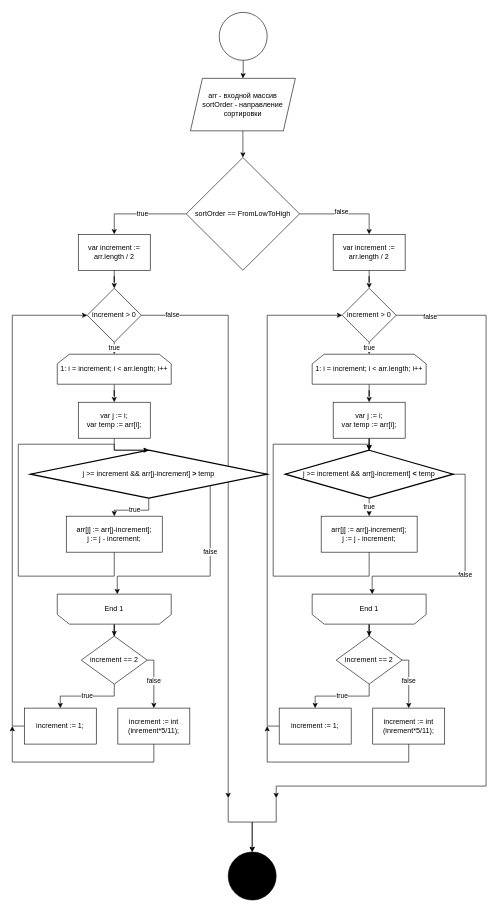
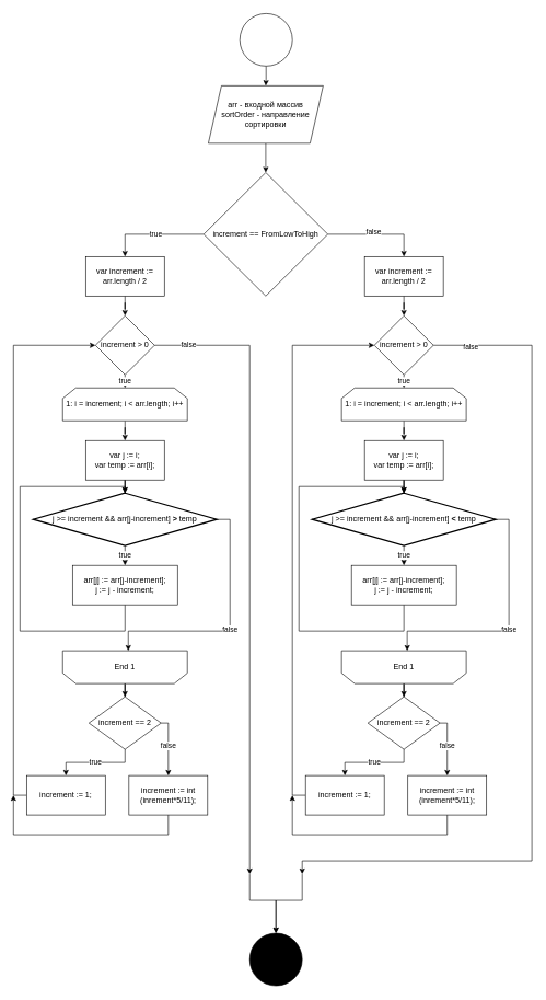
  <mxCell id="0" />
  <mxCell id="1" parent="0" />
  <mxCell id="2" style="edgeStyle=orthogonalEdgeStyle;rounded=0;orthogonalLoop=1;jettySize=auto;html=1;entryX=0.5;entryY=0;entryDx=0;entryDy=0;" parent="1" source="6" target="15" edge="1"><mxGeometry relative="1" as="geometry"><mxPoint x="180" y="357" as="targetPoint" /></mxGeometry></mxCell>
  <mxCell id="3" value="true" style="edgeLabel;html=1;align=center;verticalAlign=middle;resizable=0;points=[];" parent="2" vertex="1" connectable="0"><mxGeometry x="-0.041" y="-1" relative="1" as="geometry"><mxPoint as="offset" /></mxGeometry></mxCell>
  <mxCell id="4" style="edgeStyle=orthogonalEdgeStyle;rounded=0;orthogonalLoop=1;jettySize=auto;html=1;entryX=0.5;entryY=0;entryDx=0;entryDy=0;" parent="1" source="6" target="39" edge="1"><mxGeometry relative="1" as="geometry"><mxPoint x="640" y="357" as="targetPoint" /></mxGeometry></mxCell>
  <mxCell id="5" value="false" style="edgeLabel;html=1;align=center;verticalAlign=middle;resizable=0;points=[];" parent="4" vertex="1" connectable="0"><mxGeometry x="-0.078" y="4" relative="1" as="geometry"><mxPoint as="offset" /></mxGeometry></mxCell>
- <mxCell id="6" value="sortOrder == FromLowToHigh" style="rhombus;whiteSpace=wrap;html=1;" parent="1" vertex="1"><mxGeometry x="310" y="262" width="189" height="188" as="geometry" /></mxCell>
+ <mxCell id="6" value="increment == FromLowToHigh" style="rhombus;whiteSpace=wrap;html=1;" parent="1" vertex="1"><mxGeometry x="310" y="262" width="189" height="188" as="geometry" /></mxCell>
  <mxCell id="7" style="edgeStyle=orthogonalEdgeStyle;rounded=0;orthogonalLoop=1;jettySize=auto;html=1;entryX=0.5;entryY=0;entryDx=0;entryDy=0;" parent="1" source="8" target="10" edge="1"><mxGeometry relative="1" as="geometry" /></mxCell>
  <mxCell id="8" value="" style="ellipse;whiteSpace=wrap;html=1;aspect=fixed;" parent="1" vertex="1"><mxGeometry x="365" y="20" width="80" height="80" as="geometry" /></mxCell>
  <mxCell id="9" style="edgeStyle=orthogonalEdgeStyle;rounded=0;orthogonalLoop=1;jettySize=auto;html=1;exitX=0.5;exitY=1;exitDx=0;exitDy=0;entryX=0.5;entryY=0;entryDx=0;entryDy=0;" parent="1" source="10" target="6" edge="1"><mxGeometry relative="1" as="geometry" /></mxCell>
  <mxCell id="10" value="arr - входной массив&lt;br&gt;sortOrder - направление сортировки" style="shape=parallelogram;perimeter=parallelogramPerimeter;whiteSpace=wrap;html=1;fixedSize=1;" parent="1" vertex="1"><mxGeometry x="317" y="130" width="175" height="87.5" as="geometry" /></mxCell>
  <mxCell id="11" style="edgeStyle=orthogonalEdgeStyle;rounded=0;orthogonalLoop=1;jettySize=auto;html=1;entryX=0.5;entryY=0;entryDx=0;entryDy=0;" parent="1" target="13" edge="1"><mxGeometry relative="1" as="geometry"><mxPoint x="380" y="1330" as="sourcePoint" /><Array as="points"><mxPoint x="380" y="1370" /><mxPoint x="420" y="1370" /></Array></mxGeometry></mxCell>
  <mxCell id="12" style="edgeStyle=orthogonalEdgeStyle;rounded=0;orthogonalLoop=1;jettySize=auto;html=1;entryX=0.5;entryY=0;entryDx=0;entryDy=0;" parent="1" target="13" edge="1"><mxGeometry relative="1" as="geometry"><mxPoint x="460" y="1330" as="sourcePoint" /><Array as="points"><mxPoint x="460" y="1370" /><mxPoint x="420" y="1370" /></Array></mxGeometry></mxCell>
  <mxCell id="13" value="" style="ellipse;whiteSpace=wrap;html=1;aspect=fixed;fillColor=#000000;" parent="1" vertex="1"><mxGeometry x="380" y="1420" width="80" height="80" as="geometry" /></mxCell>
  <mxCell id="14" style="edgeStyle=orthogonalEdgeStyle;rounded=0;orthogonalLoop=1;jettySize=auto;html=1;entryX=0.5;entryY=0;entryDx=0;entryDy=0;" parent="1" source="15" target="19" edge="1"><mxGeometry relative="1" as="geometry" /></mxCell>
  <mxCell id="15" value="var increment := arr.length / 2" style="rounded=0;whiteSpace=wrap;html=1;" parent="1" vertex="1"><mxGeometry x="130" y="390" width="120" height="60" as="geometry" /></mxCell>
  <mxCell id="16" value="true" style="edgeStyle=orthogonalEdgeStyle;rounded=0;orthogonalLoop=1;jettySize=auto;html=1;exitX=0.5;exitY=1;exitDx=0;exitDy=0;entryX=0.5;entryY=0;entryDx=0;entryDy=0;" parent="1" source="19" target="21" edge="1"><mxGeometry relative="1" as="geometry" /></mxCell>
  <mxCell id="17" style="edgeStyle=orthogonalEdgeStyle;rounded=0;orthogonalLoop=1;jettySize=auto;html=1;" parent="1" source="19" edge="1"><mxGeometry relative="1" as="geometry"><mxPoint x="380" y="1330" as="targetPoint" /><Array as="points"><mxPoint x="380" y="525" /></Array></mxGeometry></mxCell>
  <mxCell id="18" value="false" style="edgeLabel;html=1;align=center;verticalAlign=middle;resizable=0;points=[];" parent="17" vertex="1" connectable="0"><mxGeometry x="-0.893" y="2" relative="1" as="geometry"><mxPoint as="offset" /></mxGeometry></mxCell>
  <mxCell id="19" value="increment &amp;gt; 0" style="rhombus;whiteSpace=wrap;html=1;" parent="1" vertex="1"><mxGeometry x="145" y="480" width="90" height="90" as="geometry" /></mxCell>
  <mxCell id="20" style="edgeStyle=orthogonalEdgeStyle;rounded=0;orthogonalLoop=1;jettySize=auto;html=1;entryX=0.5;entryY=0;entryDx=0;entryDy=0;" parent="1" source="21" target="25" edge="1"><mxGeometry relative="1" as="geometry" /></mxCell>
  <mxCell id="21" value="1: i = increment; i &amp;lt; arr.length; i++" style="shape=loopLimit;whiteSpace=wrap;html=1;" parent="1" vertex="1"><mxGeometry x="95" y="590" width="190" height="50" as="geometry" /></mxCell>
  <mxCell id="22" style="edgeStyle=orthogonalEdgeStyle;rounded=0;orthogonalLoop=1;jettySize=auto;html=1;" parent="1" source="23" target="33" edge="1"><mxGeometry relative="1" as="geometry" /></mxCell>
  <mxCell id="23" value="End 1" style="shape=loopLimit;whiteSpace=wrap;html=1;flipV=1;" parent="1" vertex="1"><mxGeometry x="95" y="990" width="190" height="50" as="geometry" /></mxCell>
  <mxCell id="24" style="edgeStyle=orthogonalEdgeStyle;rounded=0;orthogonalLoop=1;jettySize=auto;html=1;entryX=0.5;entryY=0;entryDx=0;entryDy=0;" parent="1" source="25" target="28" edge="1"><mxGeometry relative="1" as="geometry" /></mxCell>
  <mxCell id="25" value="&lt;span&gt;var j := i;&lt;/span&gt;&lt;br&gt;&lt;span&gt;var temp := arr[i];&lt;/span&gt;" style="rounded=0;whiteSpace=wrap;html=1;" parent="1" vertex="1"><mxGeometry x="130" y="670" width="120" height="60" as="geometry" /></mxCell>
  <mxCell id="26" value="true" style="edgeStyle=orthogonalEdgeStyle;rounded=0;orthogonalLoop=1;jettySize=auto;html=1;" parent="1" source="28" target="30" edge="1"><mxGeometry relative="1" as="geometry" /></mxCell>
  <mxCell id="27" value="false" style="edgeStyle=orthogonalEdgeStyle;rounded=0;orthogonalLoop=1;jettySize=auto;html=1;exitX=1;exitY=0.5;exitDx=0;exitDy=0;" parent="1" source="28" target="23" edge="1"><mxGeometry relative="1" as="geometry"><mxPoint x="330" y="950" as="targetPoint" /><Array as="points"><mxPoint x="350" y="790" /><mxPoint x="350" y="960" /><mxPoint x="195" y="960" /></Array></mxGeometry></mxCell>
- <mxCell id="28" value="j &amp;gt;= increment &amp;amp;&amp;amp; arr[j-increment] &lt;b&gt;&amp;gt;&lt;/b&gt; temp" style="rhombus;whiteSpace=wrap;html=1;strokeWidth=2;" parent="1" vertex="1"><mxGeometry x="50" y="750" width="395" height="80" as="geometry" /></mxCell>
+ <mxCell id="28" value="j &amp;gt;= increment &amp;amp;&amp;amp; arr[j-increment] &lt;b&gt;&amp;gt;&lt;/b&gt; temp" style="rhombus;whiteSpace=wrap;html=1;strokeWidth=2;" parent="1" vertex="1"><mxGeometry x="50" y="750" width="280" height="80" as="geometry" /></mxCell>
  <mxCell id="29" style="edgeStyle=orthogonalEdgeStyle;rounded=0;orthogonalLoop=1;jettySize=auto;html=1;entryX=0.5;entryY=0;entryDx=0;entryDy=0;exitX=0.5;exitY=1;exitDx=0;exitDy=0;" parent="1" source="30" target="28" edge="1"><mxGeometry relative="1" as="geometry"><mxPoint x="40" y="740" as="targetPoint" /><Array as="points"><mxPoint x="190" y="960" /><mxPoint x="30" y="960" /><mxPoint x="30" y="740" /><mxPoint x="190" y="740" /></Array></mxGeometry></mxCell>
  <mxCell id="30" value="arr[j] := arr[j-increment];&lt;br&gt;j := j - increment;" style="rounded=0;whiteSpace=wrap;html=1;" parent="1" vertex="1"><mxGeometry x="110" y="860" width="160" height="60" as="geometry" /></mxCell>
  <mxCell id="31" value="true" style="edgeStyle=orthogonalEdgeStyle;rounded=0;orthogonalLoop=1;jettySize=auto;html=1;entryX=0.5;entryY=0;entryDx=0;entryDy=0;" parent="1" source="33" target="35" edge="1"><mxGeometry relative="1" as="geometry" /></mxCell>
  <mxCell id="32" value="false" style="edgeStyle=orthogonalEdgeStyle;rounded=0;orthogonalLoop=1;jettySize=auto;html=1;entryX=0.5;entryY=0;entryDx=0;entryDy=0;" parent="1" source="33" target="37" edge="1"><mxGeometry relative="1" as="geometry"><mxPoint x="290" as="targetPoint" y="1170" /><Array as="points"><mxPoint x="256" y="1100" /></Array></mxGeometry></mxCell>
  <mxCell id="33" value="increment == 2" style="rhombus;whiteSpace=wrap;html=1;" parent="1" vertex="1"><mxGeometry x="135" y="1060" width="110" height="80" as="geometry" /></mxCell>
  <mxCell id="34" style="edgeStyle=orthogonalEdgeStyle;rounded=0;orthogonalLoop=1;jettySize=auto;html=1;entryX=0;entryY=0.5;entryDx=0;entryDy=0;" parent="1" source="35" target="19" edge="1"><mxGeometry relative="1" as="geometry"><mxPoint x="180" y="1300" as="targetPoint" /><Array as="points"><mxPoint y="1210" x="20" /><mxPoint y="525" x="20" /></Array></mxGeometry></mxCell>
  <mxCell id="35" value="increment := 1;" style="rounded=0;whiteSpace=wrap;html=1;" parent="1" vertex="1"><mxGeometry x="40" y="1180" width="120" height="60" as="geometry" /></mxCell>
  <mxCell id="36" style="edgeStyle=orthogonalEdgeStyle;rounded=0;orthogonalLoop=1;jettySize=auto;html=1;" parent="1" source="37" edge="1"><mxGeometry relative="1" as="geometry"><mxPoint y="1210" as="targetPoint" x="20" /><Array as="points"><mxPoint x="256" y="1270" /><mxPoint y="1270" x="20" /></Array></mxGeometry></mxCell>
  <mxCell id="37" value="increment := int (inrement*5/11);" style="rounded=0;whiteSpace=wrap;html=1;" parent="1" vertex="1"><mxGeometry x="196" y="1180" width="120" height="60" as="geometry" /></mxCell>
  <mxCell id="38" style="edgeStyle=orthogonalEdgeStyle;rounded=0;orthogonalLoop=1;jettySize=auto;html=1;entryX=0.5;entryY=0;entryDx=0;entryDy=0;" parent="1" source="39" target="43" edge="1"><mxGeometry relative="1" as="geometry" /></mxCell>
  <mxCell id="39" value="var increment := arr.length / 2" style="rounded=0;whiteSpace=wrap;html=1;" parent="1" vertex="1"><mxGeometry x="555" y="390" width="120" height="60" as="geometry" /></mxCell>
  <mxCell id="40" value="true" style="edgeStyle=orthogonalEdgeStyle;rounded=0;orthogonalLoop=1;jettySize=auto;html=1;exitX=0.5;exitY=1;exitDx=0;exitDy=0;entryX=0.5;entryY=0;entryDx=0;entryDy=0;" parent="1" source="43" target="45" edge="1"><mxGeometry relative="1" as="geometry" /></mxCell>
  <mxCell id="41" style="edgeStyle=orthogonalEdgeStyle;rounded=0;orthogonalLoop=1;jettySize=auto;html=1;" parent="1" source="43" edge="1"><mxGeometry relative="1" as="geometry"><mxPoint x="460" y="1330" as="targetPoint" /><Array as="points"><mxPoint x="810" y="525" /><mxPoint x="810" y="1310" /><mxPoint x="460" y="1310" /></Array></mxGeometry></mxCell>
  <mxCell id="42" value="false" style="edgeLabel;html=1;align=center;verticalAlign=middle;resizable=0;points=[];" parent="41" vertex="1" connectable="0"><mxGeometry x="-0.914" y="-1" relative="1" as="geometry"><mxPoint as="offset" /></mxGeometry></mxCell>
  <mxCell id="43" value="increment &amp;gt; 0" style="rhombus;whiteSpace=wrap;html=1;" parent="1" vertex="1"><mxGeometry x="570" y="480" width="90" height="90" as="geometry" /></mxCell>
  <mxCell id="44" style="edgeStyle=orthogonalEdgeStyle;rounded=0;orthogonalLoop=1;jettySize=auto;html=1;entryX=0.5;entryY=0;entryDx=0;entryDy=0;" parent="1" source="45" target="49" edge="1"><mxGeometry relative="1" as="geometry" /></mxCell>
  <mxCell id="45" value="1: i = increment; i &amp;lt; arr.length; i++" style="shape=loopLimit;whiteSpace=wrap;html=1;" parent="1" vertex="1"><mxGeometry x="520" y="590" width="190" height="50" as="geometry" /></mxCell>
  <mxCell id="46" style="edgeStyle=orthogonalEdgeStyle;rounded=0;orthogonalLoop=1;jettySize=auto;html=1;" parent="1" source="47" target="57" edge="1"><mxGeometry relative="1" as="geometry" /></mxCell>
  <mxCell id="47" value="End 1" style="shape=loopLimit;whiteSpace=wrap;html=1;flipV=1;" parent="1" vertex="1"><mxGeometry x="520" y="990" width="190" height="50" as="geometry" /></mxCell>
  <mxCell id="48" style="edgeStyle=orthogonalEdgeStyle;rounded=0;orthogonalLoop=1;jettySize=auto;html=1;entryX=0.5;entryY=0;entryDx=0;entryDy=0;" parent="1" source="49" target="52" edge="1"><mxGeometry relative="1" as="geometry" /></mxCell>
  <mxCell id="49" value="&lt;span&gt;var j := i;&lt;/span&gt;&lt;br&gt;&lt;span&gt;var temp := arr[i];&lt;/span&gt;" style="rounded=0;whiteSpace=wrap;html=1;" parent="1" vertex="1"><mxGeometry x="555" y="670" width="120" height="60" as="geometry" /></mxCell>
  <mxCell id="50" value="true" style="edgeStyle=orthogonalEdgeStyle;rounded=0;orthogonalLoop=1;jettySize=auto;html=1;" parent="1" source="52" target="54" edge="1"><mxGeometry relative="1" as="geometry" /></mxCell>
  <mxCell id="51" value="false" style="edgeStyle=orthogonalEdgeStyle;rounded=0;orthogonalLoop=1;jettySize=auto;html=1;exitX=1;exitY=0.5;exitDx=0;exitDy=0;" parent="1" source="52" target="47" edge="1"><mxGeometry relative="1" as="geometry"><mxPoint x="755" y="950" as="targetPoint" /><Array as="points"><mxPoint x="775" y="790" /><mxPoint x="775" y="960" /><mxPoint x="620" y="960" /></Array></mxGeometry></mxCell>
  <mxCell id="52" value="j &amp;gt;= increment &amp;amp;&amp;amp; arr[j-increment] &lt;b&gt;&amp;lt;&lt;/b&gt; temp" style="rhombus;whiteSpace=wrap;html=1;strokeWidth=2;" parent="1" vertex="1"><mxGeometry x="475" y="750" width="280" height="80" as="geometry" /></mxCell>
  <mxCell id="53" style="edgeStyle=orthogonalEdgeStyle;rounded=0;orthogonalLoop=1;jettySize=auto;html=1;entryX=0.5;entryY=0;entryDx=0;entryDy=0;exitX=0.5;exitY=1;exitDx=0;exitDy=0;" parent="1" source="54" target="52" edge="1"><mxGeometry relative="1" as="geometry"><mxPoint x="465" y="740" as="targetPoint" /><Array as="points"><mxPoint x="615" y="960" /><mxPoint x="455" y="960" /><mxPoint x="455" y="740" /><mxPoint x="615" y="740" /></Array></mxGeometry></mxCell>
  <mxCell id="54" value="arr[j] := arr[j-increment];&lt;br&gt;j := j - increment;" style="rounded=0;whiteSpace=wrap;html=1;" parent="1" vertex="1"><mxGeometry x="535" y="860" width="160" height="60" as="geometry" /></mxCell>
  <mxCell id="55" value="true" style="edgeStyle=orthogonalEdgeStyle;rounded=0;orthogonalLoop=1;jettySize=auto;html=1;entryX=0.5;entryY=0;entryDx=0;entryDy=0;" parent="1" source="57" target="59" edge="1"><mxGeometry relative="1" as="geometry" /></mxCell>
  <mxCell id="56" value="false" style="edgeStyle=orthogonalEdgeStyle;rounded=0;orthogonalLoop=1;jettySize=auto;html=1;entryX=0.5;entryY=0;entryDx=0;entryDy=0;" parent="1" source="57" target="61" edge="1"><mxGeometry relative="1" as="geometry"><mxPoint x="715" as="targetPoint" y="1170" /><Array as="points"><mxPoint x="681" y="1100" /></Array></mxGeometry></mxCell>
  <mxCell id="57" value="increment == 2" style="rhombus;whiteSpace=wrap;html=1;" parent="1" vertex="1"><mxGeometry x="560" y="1060" width="110" height="80" as="geometry" /></mxCell>
  <mxCell id="58" style="edgeStyle=orthogonalEdgeStyle;rounded=0;orthogonalLoop=1;jettySize=auto;html=1;entryX=0;entryY=0.5;entryDx=0;entryDy=0;" parent="1" source="59" target="43" edge="1"><mxGeometry relative="1" as="geometry"><mxPoint x="605" y="1300" as="targetPoint" /><Array as="points"><mxPoint x="445" y="1210" /><mxPoint x="445" y="525" /></Array></mxGeometry></mxCell>
  <mxCell id="59" value="increment := 1;" style="rounded=0;whiteSpace=wrap;html=1;" parent="1" vertex="1"><mxGeometry x="465" y="1180" width="120" height="60" as="geometry" /></mxCell>
  <mxCell id="60" style="edgeStyle=orthogonalEdgeStyle;rounded=0;orthogonalLoop=1;jettySize=auto;html=1;" parent="1" source="61" edge="1"><mxGeometry relative="1" as="geometry"><mxPoint x="445" y="1210" as="targetPoint" /><Array as="points"><mxPoint x="681" y="1270" /><mxPoint x="445" y="1270" /></Array></mxGeometry></mxCell>
  <mxCell id="61" value="increment := int (inrement*5/11);" style="rounded=0;whiteSpace=wrap;html=1;" parent="1" vertex="1"><mxGeometry x="621" y="1180" width="120" height="60" as="geometry" /></mxCell>
